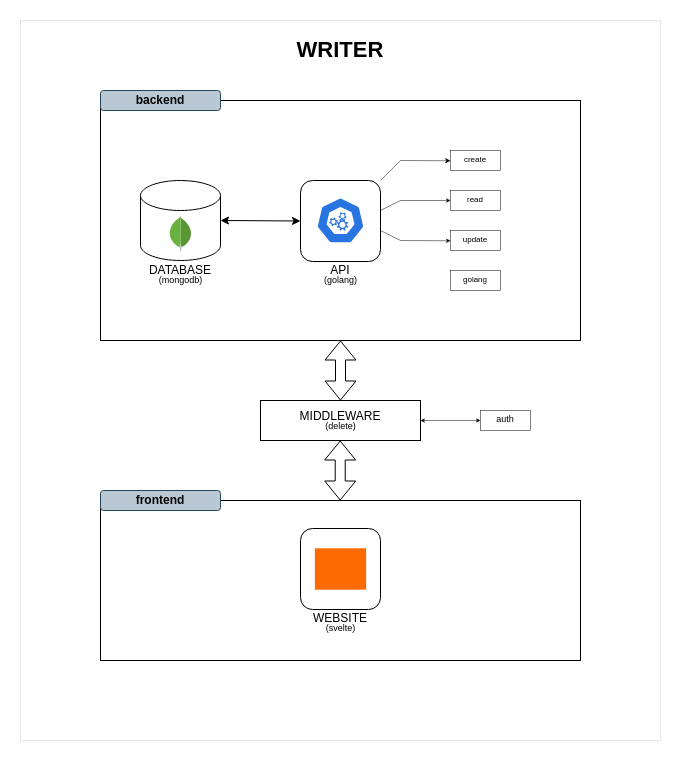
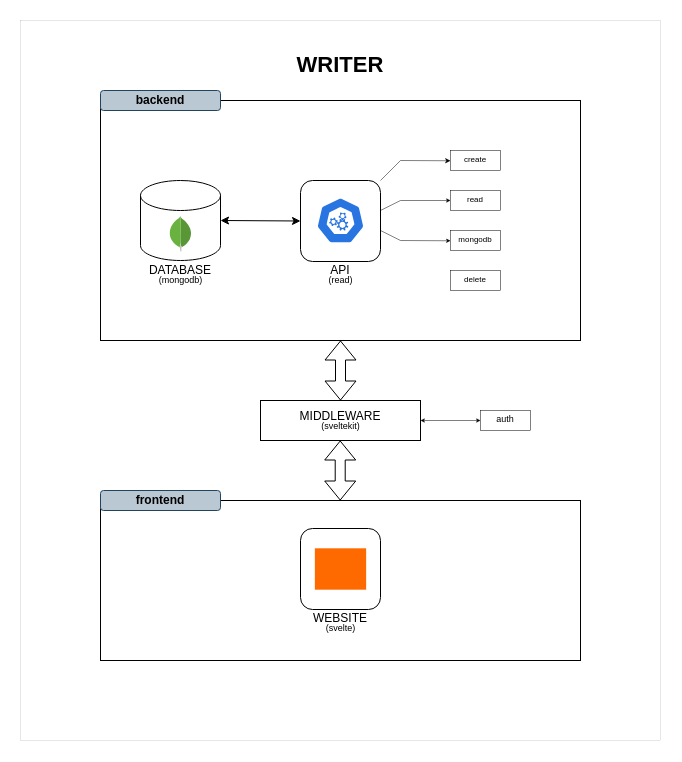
  <mxCell id="0" />
  <mxCell id="1" parent="0" />
  <mxCell id="2" value="" style="rounded=0;whiteSpace=wrap;html=1;fillColor=none;strokeWidth=0.1;" vertex="1" parent="1"><mxGeometry x="20" y="20" width="640" height="720" as="geometry" /></mxCell>
  <mxCell id="3" value="" style="rounded=0;whiteSpace=wrap;html=1;" vertex="1" parent="1"><mxGeometry x="100" y="500" width="480" height="160" as="geometry" /></mxCell>
  <mxCell id="4" value="" style="rounded=0;whiteSpace=wrap;html=1;" vertex="1" parent="1"><mxGeometry x="100" y="100" width="480" height="240" as="geometry" /></mxCell>
- <mxCell id="5" value="&lt;font style=&quot;font-size: 22px;&quot;&gt;&lt;b&gt;WRITER&lt;/b&gt;&lt;/font&gt;" style="text;html=1;align=center;verticalAlign=middle;whiteSpace=wrap;rounded=0;" vertex="1" parent="1"><mxGeometry x="280" y="35" width="120" height="30" as="geometry" /></mxCell>
+ <mxCell id="5" value="&lt;font style=&quot;font-size: 22px;&quot;&gt;&lt;b&gt;WRITER&lt;/b&gt;&lt;/font&gt;" style="text;html=1;align=center;verticalAlign=middle;whiteSpace=wrap;rounded=0;" vertex="1" parent="1"><mxGeometry x="280" y="50" width="120" height="30" as="geometry" /></mxCell>
  <mxCell id="6" value="" style="group" vertex="1" connectable="0" parent="1"><mxGeometry x="450" y="150" width="50" height="20" as="geometry" /></mxCell>
  <mxCell id="7" value="" style="rounded=0;whiteSpace=wrap;html=1;strokeWidth=0.5;" vertex="1" parent="6"><mxGeometry width="50" height="20" as="geometry" /></mxCell>
  <mxCell id="8" value="&lt;font style=&quot;font-size: 8px;&quot;&gt;create&lt;/font&gt;" style="text;html=1;align=center;verticalAlign=middle;whiteSpace=wrap;rounded=0;" vertex="1" parent="6"><mxGeometry y="3.158" width="50" height="9.474" as="geometry" /></mxCell>
  <mxCell id="9" value="" style="group" vertex="1" connectable="0" parent="1"><mxGeometry x="450" y="190" width="50" height="20" as="geometry" /></mxCell>
  <mxCell id="10" value="" style="rounded=0;whiteSpace=wrap;html=1;strokeWidth=0.5;" vertex="1" parent="9"><mxGeometry width="50" height="20" as="geometry" /></mxCell>
  <mxCell id="11" value="&lt;font style=&quot;font-size: 8px;&quot;&gt;read&lt;/font&gt;" style="text;html=1;align=center;verticalAlign=middle;whiteSpace=wrap;rounded=0;" vertex="1" parent="9"><mxGeometry y="3.158" width="50" height="9.474" as="geometry" /></mxCell>
  <mxCell id="12" value="" style="group" vertex="1" connectable="0" parent="1"><mxGeometry x="450" y="230" width="50" height="20" as="geometry" /></mxCell>
  <mxCell id="13" value="" style="rounded=0;whiteSpace=wrap;html=1;strokeWidth=0.5;" vertex="1" parent="12"><mxGeometry width="50" height="20" as="geometry" /></mxCell>
- <mxCell id="14" value="&lt;font style=&quot;font-size: 8px;&quot;&gt;update&lt;/font&gt;" style="text;html=1;align=center;verticalAlign=middle;whiteSpace=wrap;rounded=0;" vertex="1" parent="12"><mxGeometry y="3.158" width="50" height="9.474" as="geometry" /></mxCell>
+ <mxCell id="14" value="&lt;font style=&quot;font-size: 8px;&quot;&gt;mongodb&lt;/font&gt;" style="text;html=1;align=center;verticalAlign=middle;whiteSpace=wrap;rounded=0;" vertex="1" parent="12"><mxGeometry y="3.158" width="50" height="9.474" as="geometry" /></mxCell>
  <mxCell id="15" value="" style="group" vertex="1" connectable="0" parent="1"><mxGeometry x="450" y="270" width="50" height="20" as="geometry" /></mxCell>
  <mxCell id="16" value="" style="rounded=0;whiteSpace=wrap;html=1;strokeWidth=0.5;" vertex="1" parent="15"><mxGeometry width="50" height="20" as="geometry" /></mxCell>
- <mxCell id="17" value="&lt;font style=&quot;font-size: 8px;&quot;&gt;golang&lt;/font&gt;" style="text;html=1;align=center;verticalAlign=middle;whiteSpace=wrap;rounded=0;" vertex="1" parent="15"><mxGeometry y="3.158" width="50" height="9.474" as="geometry" /></mxCell>
+ <mxCell id="17" value="&lt;font style=&quot;font-size: 8px;&quot;&gt;delete&lt;/font&gt;" style="text;html=1;align=center;verticalAlign=middle;whiteSpace=wrap;rounded=0;" vertex="1" parent="15"><mxGeometry y="3.158" width="50" height="9.474" as="geometry" /></mxCell>
  <mxCell id="18" value="" style="group" vertex="1" connectable="0" parent="1"><mxGeometry x="140" y="180" width="80" height="80" as="geometry" /></mxCell>
  <mxCell id="19" value="" style="group" vertex="1" connectable="0" parent="18"><mxGeometry width="80" height="80" as="geometry" /></mxCell>
  <mxCell id="20" value="" style="shape=cylinder3;whiteSpace=wrap;html=1;boundedLbl=1;backgroundOutline=1;size=15;movable=1;resizable=1;rotatable=1;deletable=1;editable=1;locked=0;connectable=1;" vertex="1" parent="19"><mxGeometry width="80" height="80" as="geometry" /></mxCell>
  <mxCell id="21" value="" style="dashed=0;outlineConnect=0;html=1;align=center;labelPosition=center;verticalLabelPosition=bottom;verticalAlign=top;shape=mxgraph.weblogos.mongodb;movable=1;resizable=1;rotatable=1;deletable=1;editable=1;locked=0;connectable=1;" vertex="1" parent="19"><mxGeometry x="28.571" y="35.556" width="22.857" height="35.556" as="geometry" /></mxCell>
  <mxCell id="22" value="" style="group" vertex="1" connectable="0" parent="1"><mxGeometry x="140" y="260" width="80" height="24" as="geometry" /></mxCell>
  <mxCell id="23" value="DATABASE" style="text;html=1;align=center;verticalAlign=middle;whiteSpace=wrap;rounded=0;movable=1;resizable=1;rotatable=1;deletable=1;editable=1;locked=0;connectable=1;" vertex="1" parent="22"><mxGeometry width="80" height="20" as="geometry" /></mxCell>
  <mxCell id="24" value="&lt;font style=&quot;font-size: 9px;&quot;&gt;(mongodb)&lt;/font&gt;" style="text;html=1;align=center;verticalAlign=middle;whiteSpace=wrap;rounded=0;movable=1;resizable=1;rotatable=1;deletable=1;editable=1;locked=0;connectable=1;" vertex="1" parent="22"><mxGeometry x="5.714" y="14" width="68.571" height="10" as="geometry" /></mxCell>
  <mxCell id="25" value="" style="endArrow=classic;html=1;rounded=0;entryX=0;entryY=0.75;entryDx=0;entryDy=0;strokeWidth=0.5;endSize=4;" edge="1" parent="1" target="8"><mxGeometry width="50" height="50" relative="1" as="geometry"><mxPoint x="380" y="180" as="sourcePoint" /><mxPoint x="430" y="130" as="targetPoint" /><Array as="points"><mxPoint x="400" y="160" /></Array></mxGeometry></mxCell>
  <mxCell id="26" value="" style="endArrow=classic;html=1;rounded=0;exitX=1;exitY=0.37;exitDx=0;exitDy=0;exitPerimeter=0;strokeWidth=0.5;endSize=3;" edge="1" parent="1" source="42"><mxGeometry width="50" height="50" relative="1" as="geometry"><mxPoint x="400" y="250" as="sourcePoint" /><mxPoint x="450" y="200" as="targetPoint" /><Array as="points"><mxPoint x="400" y="200" /></Array></mxGeometry></mxCell>
  <mxCell id="27" value="" style="endArrow=classic;html=1;rounded=0;entryX=0;entryY=0.75;entryDx=0;entryDy=0;exitX=1;exitY=0.617;exitDx=0;exitDy=0;exitPerimeter=0;strokeWidth=0.5;endSize=3;" edge="1" parent="1" source="42" target="14"><mxGeometry width="50" height="50" relative="1" as="geometry"><mxPoint x="390" y="270" as="sourcePoint" /><mxPoint x="440" y="220" as="targetPoint" /><Array as="points"><mxPoint x="400" y="240" /></Array></mxGeometry></mxCell>
  <mxCell id="28" value="" style="endArrow=classic;startArrow=classic;html=1;rounded=0;exitX=1;exitY=0.5;exitDx=0;exitDy=0;exitPerimeter=0;entryX=0;entryY=0.5;entryDx=0;entryDy=0;" edge="1" parent="1" source="20" target="42"><mxGeometry width="50" height="50" relative="1" as="geometry"><mxPoint x="240" y="160" as="sourcePoint" /><mxPoint x="290" y="110" as="targetPoint" /></mxGeometry></mxCell>
  <mxCell id="29" value="" style="group" vertex="1" connectable="0" parent="1"><mxGeometry x="300" y="528" width="80" height="104" as="geometry" /></mxCell>
  <mxCell id="30" value="" style="group" vertex="1" connectable="0" parent="29"><mxGeometry width="80" height="81" as="geometry" /></mxCell>
  <mxCell id="31" value="" style="group" vertex="1" connectable="0" parent="30"><mxGeometry width="80" height="81" as="geometry" /></mxCell>
  <mxCell id="32" value="" style="rounded=1;whiteSpace=wrap;html=1;" vertex="1" parent="31"><mxGeometry width="80" height="81" as="geometry" /></mxCell>
  <mxCell id="33" value="" style="points=[];aspect=fixed;html=1;align=center;shadow=0;dashed=0;fillColor=#FF6A00;strokeColor=none;shape=mxgraph.alibaba_cloud.domain_and_website;" vertex="1" parent="31"><mxGeometry x="14.35" y="19.8" width="51.3" height="41.4" as="geometry" /></mxCell>
  <mxCell id="34" value="" style="group" vertex="1" connectable="0" parent="29"><mxGeometry y="80" width="80" height="24" as="geometry" /></mxCell>
  <mxCell id="35" value="WEBSITE" style="text;html=1;align=center;verticalAlign=middle;whiteSpace=wrap;rounded=0;movable=1;resizable=1;rotatable=1;deletable=1;editable=1;locked=0;connectable=1;" vertex="1" parent="34"><mxGeometry width="80" height="20" as="geometry" /></mxCell>
  <mxCell id="36" value="&lt;font style=&quot;font-size: 9px;&quot;&gt;(svelte)&lt;/font&gt;" style="text;html=1;align=center;verticalAlign=middle;whiteSpace=wrap;rounded=0;movable=1;resizable=1;rotatable=1;deletable=1;editable=1;locked=0;connectable=1;" vertex="1" parent="34"><mxGeometry x="5.714" y="14" width="68.571" height="10" as="geometry" /></mxCell>
  <mxCell id="37" value="" style="group" vertex="1" connectable="0" parent="1"><mxGeometry x="300" y="180" width="80" height="104" as="geometry" /></mxCell>
  <mxCell id="38" value="" style="group" vertex="1" connectable="0" parent="37"><mxGeometry y="80" width="80" height="24" as="geometry" /></mxCell>
  <mxCell id="39" value="API" style="text;html=1;align=center;verticalAlign=middle;whiteSpace=wrap;rounded=0;movable=1;resizable=1;rotatable=1;deletable=1;editable=1;locked=0;connectable=1;" vertex="1" parent="38"><mxGeometry width="80" height="20" as="geometry" /></mxCell>
- <mxCell id="40" value="&lt;font style=&quot;font-size: 9px;&quot;&gt;(golang)&lt;/font&gt;" style="text;html=1;align=center;verticalAlign=middle;whiteSpace=wrap;rounded=0;movable=1;resizable=1;rotatable=1;deletable=1;editable=1;locked=0;connectable=1;" vertex="1" parent="38"><mxGeometry x="5.714" y="14" width="68.571" height="10" as="geometry" /></mxCell>
+ <mxCell id="40" value="&lt;font style=&quot;font-size: 9px;&quot;&gt;(read)&lt;/font&gt;" style="text;html=1;align=center;verticalAlign=middle;whiteSpace=wrap;rounded=0;movable=1;resizable=1;rotatable=1;deletable=1;editable=1;locked=0;connectable=1;" vertex="1" parent="38"><mxGeometry x="5.714" y="14" width="68.571" height="10" as="geometry" /></mxCell>
  <mxCell id="41" value="" style="group" vertex="1" connectable="0" parent="37"><mxGeometry width="80" height="81" as="geometry" /></mxCell>
  <mxCell id="42" value="" style="rounded=1;whiteSpace=wrap;html=1;" vertex="1" parent="41"><mxGeometry width="80" height="81" as="geometry" /></mxCell>
  <mxCell id="43" value="" style="aspect=fixed;sketch=0;html=1;dashed=0;whitespace=wrap;verticalLabelPosition=bottom;verticalAlign=top;fillColor=#2875E2;strokeColor=#ffffff;points=[[0.005,0.63,0],[0.1,0.2,0],[0.9,0.2,0],[0.5,0,0],[0.995,0.63,0],[0.72,0.99,0],[0.5,1,0],[0.28,0.99,0]];shape=mxgraph.kubernetes.icon2;prIcon=api" vertex="1" parent="41"><mxGeometry x="15.78" y="16.75" width="48.44" height="46.5" as="geometry" /></mxCell>
  <mxCell id="44" value="" style="group" vertex="1" connectable="0" parent="1"><mxGeometry x="100" y="90" width="120" height="20" as="geometry" /></mxCell>
  <mxCell id="45" value="" style="rounded=1;whiteSpace=wrap;html=1;fillColor=#bac8d3;strokeColor=#23445d;" vertex="1" parent="44"><mxGeometry width="120" height="20" as="geometry" /></mxCell>
  <mxCell id="46" value="&lt;b&gt;backend&lt;/b&gt;" style="text;html=1;align=center;verticalAlign=middle;whiteSpace=wrap;rounded=0;" vertex="1" parent="44"><mxGeometry x="10" width="100" height="20" as="geometry" /></mxCell>
  <mxCell id="47" value="" style="group" vertex="1" connectable="0" parent="1"><mxGeometry x="260" y="400" width="270" height="40" as="geometry" /></mxCell>
  <mxCell id="48" value="" style="rounded=0;whiteSpace=wrap;html=1;" vertex="1" parent="47"><mxGeometry width="160" height="40" as="geometry" /></mxCell>
  <mxCell id="49" value="" style="group" vertex="1" connectable="0" parent="47"><mxGeometry x="40" y="7" width="80" height="24" as="geometry" /></mxCell>
  <mxCell id="50" value="" style="group" vertex="1" connectable="0" parent="49"><mxGeometry y="-1" width="80" height="24" as="geometry" /></mxCell>
  <mxCell id="51" value="MIDDLEWARE" style="text;html=1;align=center;verticalAlign=middle;whiteSpace=wrap;rounded=0;movable=1;resizable=1;rotatable=1;deletable=1;editable=1;locked=0;connectable=1;" vertex="1" parent="50"><mxGeometry width="80" height="20" as="geometry" /></mxCell>
- <mxCell id="52" value="&lt;font style=&quot;font-size: 9px;&quot;&gt;(delete)&lt;/font&gt;" style="text;html=1;align=center;verticalAlign=middle;whiteSpace=wrap;rounded=0;movable=1;resizable=1;rotatable=1;deletable=1;editable=1;locked=0;connectable=1;" vertex="1" parent="50"><mxGeometry x="5.714" y="14" width="68.571" height="10" as="geometry" /></mxCell>
+ <mxCell id="52" value="&lt;font style=&quot;font-size: 9px;&quot;&gt;(sveltekit)&lt;/font&gt;" style="text;html=1;align=center;verticalAlign=middle;whiteSpace=wrap;rounded=0;movable=1;resizable=1;rotatable=1;deletable=1;editable=1;locked=0;connectable=1;" vertex="1" parent="50"><mxGeometry x="5.714" y="14" width="68.571" height="10" as="geometry" /></mxCell>
  <mxCell id="53" value="" style="group" vertex="1" connectable="0" parent="47"><mxGeometry x="220" y="10" width="50" height="20" as="geometry" /></mxCell>
  <mxCell id="54" value="" style="rounded=0;whiteSpace=wrap;html=1;strokeWidth=0.5;" vertex="1" parent="53"><mxGeometry width="50" height="20" as="geometry" /></mxCell>
  <mxCell id="55" value="&lt;font style=&quot;font-size: 9px;&quot;&gt;auth&lt;/font&gt;" style="text;html=1;align=center;verticalAlign=middle;whiteSpace=wrap;rounded=0;" vertex="1" parent="53"><mxGeometry y="3.158" width="50" height="9.474" as="geometry" /></mxCell>
  <mxCell id="56" value="" style="endArrow=classic;startArrow=classic;html=1;rounded=0;exitX=1;exitY=0.5;exitDx=0;exitDy=0;entryX=0;entryY=0.5;entryDx=0;entryDy=0;strokeWidth=0.5;endSize=3;startSize=3;" edge="1" parent="47" source="48" target="54"><mxGeometry width="50" height="50" relative="1" as="geometry"><mxPoint x="220" y="100" as="sourcePoint" /><mxPoint x="270" y="50" as="targetPoint" /></mxGeometry></mxCell>
  <mxCell id="57" value="" style="group" vertex="1" connectable="0" parent="1"><mxGeometry x="100" y="490" width="120" height="20" as="geometry" /></mxCell>
  <mxCell id="58" value="" style="rounded=1;whiteSpace=wrap;html=1;fillColor=#bac8d3;strokeColor=#23445d;" vertex="1" parent="57"><mxGeometry width="120" height="20" as="geometry" /></mxCell>
  <mxCell id="59" value="&lt;b&gt;frontend&lt;/b&gt;" style="text;html=1;align=center;verticalAlign=middle;whiteSpace=wrap;rounded=0;" vertex="1" parent="57"><mxGeometry x="10" width="100" height="20" as="geometry" /></mxCell>
  <mxCell id="60" value="" style="shape=flexArrow;endArrow=classic;startArrow=classic;html=1;rounded=0;entryX=0.5;entryY=1;entryDx=0;entryDy=0;" edge="1" parent="1" target="4"><mxGeometry width="100" height="100" relative="1" as="geometry"><mxPoint x="340" y="400" as="sourcePoint" /><mxPoint x="440" y="300" as="targetPoint" /></mxGeometry></mxCell>
  <mxCell id="61" value="" style="shape=flexArrow;endArrow=classic;startArrow=classic;html=1;rounded=0;entryX=0.5;entryY=1;entryDx=0;entryDy=0;" edge="1" parent="1"><mxGeometry width="100" height="100" relative="1" as="geometry"><mxPoint x="339.71" y="500" as="sourcePoint" /><mxPoint x="339.71" y="440" as="targetPoint" /></mxGeometry></mxCell>
